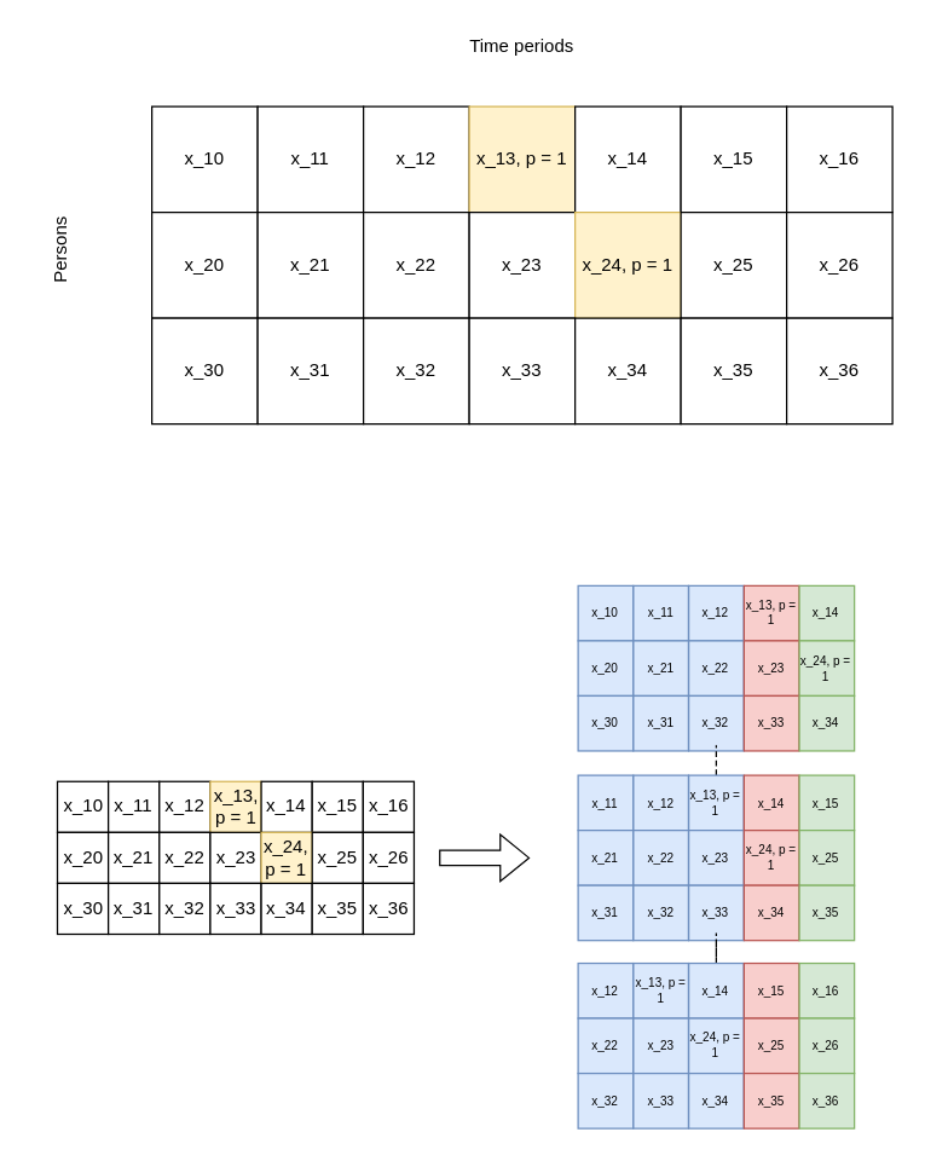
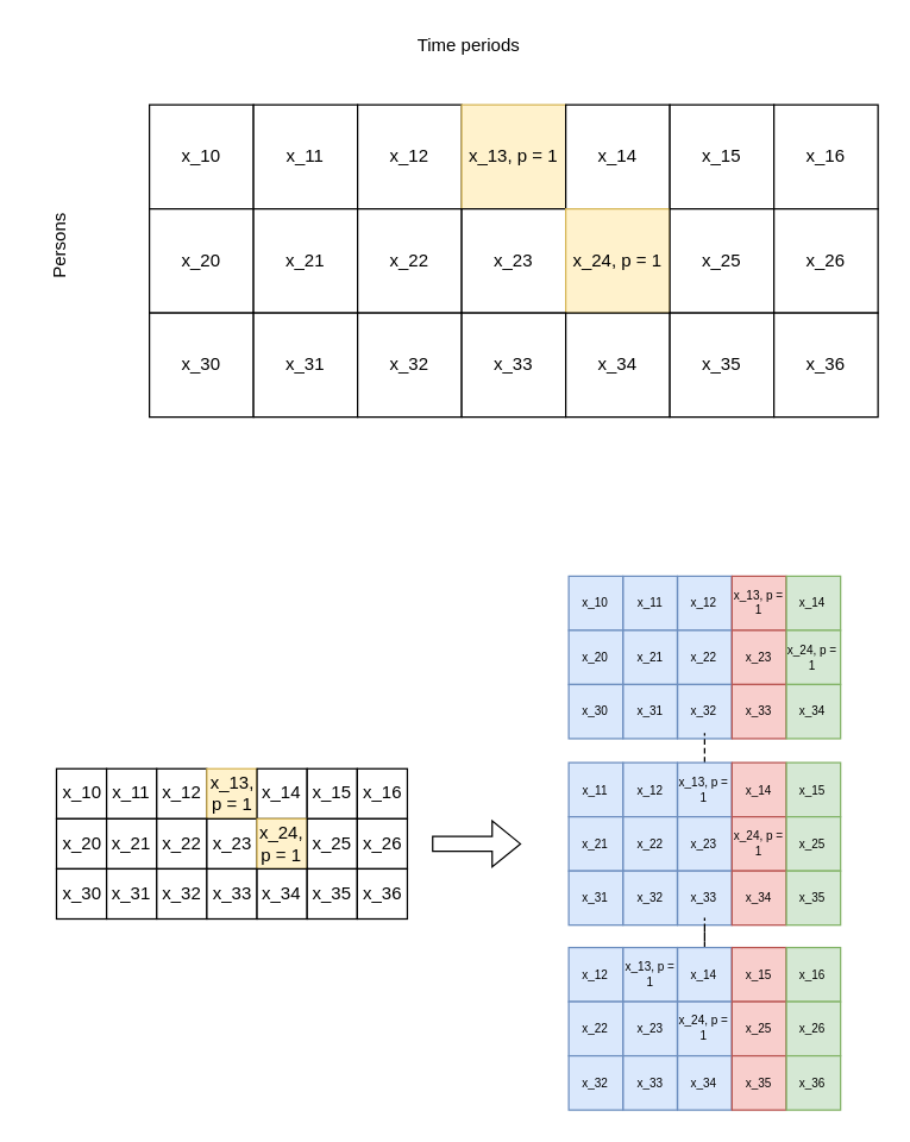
  <mxCell id="0" />
  <mxCell id="1" parent="0" />
  <mxCell id="2" value="x_10" style="whiteSpace=wrap;html=1;aspect=fixed;" vertex="1" parent="1"><mxGeometry x="100" y="70" width="70" height="70" as="geometry" /></mxCell>
  <mxCell id="3" value="x_11" style="whiteSpace=wrap;html=1;aspect=fixed;" vertex="1" parent="1"><mxGeometry x="170" y="70" width="70" height="70" as="geometry" /></mxCell>
  <mxCell id="4" value="x_12" style="whiteSpace=wrap;html=1;aspect=fixed;" vertex="1" parent="1"><mxGeometry x="240" y="70" width="70" height="70" as="geometry" /></mxCell>
  <mxCell id="5" value="x_13, p = 1" style="whiteSpace=wrap;html=1;aspect=fixed;fillColor=#fff2cc;strokeColor=#d6b656;" vertex="1" parent="1"><mxGeometry x="310" y="70" width="70" height="70" as="geometry" /></mxCell>
  <mxCell id="6" value="x_14" style="whiteSpace=wrap;html=1;aspect=fixed;" vertex="1" parent="1"><mxGeometry x="380" y="70" width="70" height="70" as="geometry" /></mxCell>
  <mxCell id="7" value="x_15" style="whiteSpace=wrap;html=1;aspect=fixed;" vertex="1" parent="1"><mxGeometry x="450" y="70" width="70" height="70" as="geometry" /></mxCell>
  <mxCell id="8" value="x_16" style="whiteSpace=wrap;html=1;aspect=fixed;" vertex="1" parent="1"><mxGeometry x="520" y="70" width="70" height="70" as="geometry" /></mxCell>
  <mxCell id="9" value="x_20" style="whiteSpace=wrap;html=1;aspect=fixed;" vertex="1" parent="1"><mxGeometry x="100" y="140" width="70" height="70" as="geometry" /></mxCell>
  <mxCell id="10" value="x_21" style="whiteSpace=wrap;html=1;aspect=fixed;" vertex="1" parent="1"><mxGeometry x="170" y="140" width="70" height="70" as="geometry" /></mxCell>
  <mxCell id="11" value="x_22" style="whiteSpace=wrap;html=1;aspect=fixed;" vertex="1" parent="1"><mxGeometry x="240" y="140" width="70" height="70" as="geometry" /></mxCell>
  <mxCell id="12" value="x_23" style="whiteSpace=wrap;html=1;aspect=fixed;" vertex="1" parent="1"><mxGeometry x="310" y="140" width="70" height="70" as="geometry" /></mxCell>
  <mxCell id="13" value="x_24, p = 1" style="whiteSpace=wrap;html=1;aspect=fixed;fillColor=#fff2cc;strokeColor=#d6b656;" vertex="1" parent="1"><mxGeometry x="380" y="140" width="70" height="70" as="geometry" /></mxCell>
  <mxCell id="14" value="x_25" style="whiteSpace=wrap;html=1;aspect=fixed;" vertex="1" parent="1"><mxGeometry x="450" y="140" width="70" height="70" as="geometry" /></mxCell>
  <mxCell id="15" value="x_26" style="whiteSpace=wrap;html=1;aspect=fixed;" vertex="1" parent="1"><mxGeometry x="520" y="140" width="70" height="70" as="geometry" /></mxCell>
  <mxCell id="16" value="x_30" style="whiteSpace=wrap;html=1;aspect=fixed;" vertex="1" parent="1"><mxGeometry x="100" y="210" width="70" height="70" as="geometry" /></mxCell>
  <mxCell id="17" value="x_31" style="whiteSpace=wrap;html=1;aspect=fixed;" vertex="1" parent="1"><mxGeometry x="170" y="210" width="70" height="70" as="geometry" /></mxCell>
  <mxCell id="18" value="x_32" style="whiteSpace=wrap;html=1;aspect=fixed;" vertex="1" parent="1"><mxGeometry x="240" y="210" width="70" height="70" as="geometry" /></mxCell>
  <mxCell id="19" value="x_33" style="whiteSpace=wrap;html=1;aspect=fixed;" vertex="1" parent="1"><mxGeometry x="310" y="210" width="70" height="70" as="geometry" /></mxCell>
  <mxCell id="20" value="x_34" style="whiteSpace=wrap;html=1;aspect=fixed;" vertex="1" parent="1"><mxGeometry x="380" y="210" width="70" height="70" as="geometry" /></mxCell>
  <mxCell id="21" value="x_35" style="whiteSpace=wrap;html=1;aspect=fixed;" vertex="1" parent="1"><mxGeometry x="450" y="210" width="70" height="70" as="geometry" /></mxCell>
  <mxCell id="22" value="x_36" style="whiteSpace=wrap;html=1;aspect=fixed;" vertex="1" parent="1"><mxGeometry x="520" y="210" width="70" height="70" as="geometry" /></mxCell>
- <mxCell id="23" value="Time periods" style="text;html=1;strokeColor=none;fillColor=none;align=center;verticalAlign=middle;whiteSpace=wrap;rounded=0;" vertex="1" parent="1"><mxGeometry x="290" y="20" width="110" height="20" as="geometry" /></mxCell>
+ <mxCell id="23" value="Time periods" style="text;html=1;strokeColor=none;fillColor=none;align=center;verticalAlign=middle;whiteSpace=wrap;rounded=0;" vertex="1" parent="1"><mxGeometry x="260" y="20" width="110" height="20" as="geometry" /></mxCell>
  <mxCell id="24" value="Persons" style="text;html=1;strokeColor=none;fillColor=none;align=center;verticalAlign=middle;whiteSpace=wrap;rounded=0;rotation=-90;" vertex="1" parent="1"><mxGeometry x="20" y="155" width="40" height="20" as="geometry" /></mxCell>
  <mxCell id="25" value="" style="group" vertex="1" connectable="0" parent="1"><mxGeometry x="382" y="337" width="208" height="409" as="geometry" /></mxCell>
  <mxCell id="26" value="" style="group;fontSize=8;" vertex="1" connectable="0" parent="25"><mxGeometry y="50" width="183" height="359" as="geometry" /></mxCell>
  <mxCell id="27" value="" style="group;fontSize=8;" vertex="1" connectable="0" parent="26"><mxGeometry width="183" height="359" as="geometry" /></mxCell>
  <mxCell id="28" value="x_10" style="whiteSpace=wrap;html=1;aspect=fixed;fillColor=#dae8fc;strokeColor=#6c8ebf;fontSize=8;" vertex="1" parent="27"><mxGeometry width="36.42" height="36.42" as="geometry" /></mxCell>
  <mxCell id="29" value="x_11" style="whiteSpace=wrap;html=1;aspect=fixed;fillColor=#dae8fc;strokeColor=#6c8ebf;fontSize=8;" vertex="1" parent="27"><mxGeometry x="36.6" width="36.42" height="36.42" as="geometry" /></mxCell>
  <mxCell id="30" value="x_12" style="whiteSpace=wrap;html=1;aspect=fixed;fillColor=#dae8fc;strokeColor=#6c8ebf;fontSize=8;" vertex="1" parent="27"><mxGeometry x="73.2" width="36.42" height="36.42" as="geometry" /></mxCell>
  <mxCell id="31" value="x_13, p = 1" style="whiteSpace=wrap;html=1;aspect=fixed;fillColor=#f8cecc;strokeColor=#b85450;fontSize=8;" vertex="1" parent="27"><mxGeometry x="109.8" width="36.42" height="36.42" as="geometry" /></mxCell>
  <mxCell id="32" value="x_14" style="whiteSpace=wrap;html=1;aspect=fixed;fillColor=#d5e8d4;strokeColor=#82b366;fontSize=8;" vertex="1" parent="27"><mxGeometry x="146.4" width="36.42" height="36.42" as="geometry" /></mxCell>
  <mxCell id="33" value="x_20" style="whiteSpace=wrap;html=1;aspect=fixed;fillColor=#dae8fc;strokeColor=#6c8ebf;fontSize=8;" vertex="1" parent="27"><mxGeometry y="36.42" width="36.42" height="36.42" as="geometry" /></mxCell>
  <mxCell id="34" value="x_21" style="whiteSpace=wrap;html=1;aspect=fixed;fillColor=#dae8fc;strokeColor=#6c8ebf;fontSize=8;" vertex="1" parent="27"><mxGeometry x="36.6" y="36.42" width="36.42" height="36.42" as="geometry" /></mxCell>
  <mxCell id="35" value="x_22" style="whiteSpace=wrap;html=1;aspect=fixed;fillColor=#dae8fc;strokeColor=#6c8ebf;fontSize=8;" vertex="1" parent="27"><mxGeometry x="73.2" y="36.42" width="36.42" height="36.42" as="geometry" /></mxCell>
  <mxCell id="36" value="x_23" style="whiteSpace=wrap;html=1;aspect=fixed;fillColor=#f8cecc;strokeColor=#b85450;fontSize=8;" vertex="1" parent="27"><mxGeometry x="109.8" y="36.42" width="36.42" height="36.42" as="geometry" /></mxCell>
  <mxCell id="37" value="x_24, p = 1" style="whiteSpace=wrap;html=1;aspect=fixed;fillColor=#d5e8d4;strokeColor=#82b366;fontSize=8;" vertex="1" parent="27"><mxGeometry x="146.4" y="36.42" width="36.42" height="36.42" as="geometry" /></mxCell>
  <mxCell id="38" value="x_30" style="whiteSpace=wrap;html=1;aspect=fixed;fillColor=#dae8fc;strokeColor=#6c8ebf;fontSize=8;" vertex="1" parent="27"><mxGeometry y="72.841" width="36.42" height="36.42" as="geometry" /></mxCell>
  <mxCell id="39" value="x_31" style="whiteSpace=wrap;html=1;aspect=fixed;fillColor=#dae8fc;strokeColor=#6c8ebf;fontSize=8;" vertex="1" parent="27"><mxGeometry x="36.6" y="72.841" width="36.42" height="36.42" as="geometry" /></mxCell>
  <mxCell id="40" value="x_32" style="whiteSpace=wrap;html=1;aspect=fixed;fillColor=#dae8fc;strokeColor=#6c8ebf;fontSize=8;" vertex="1" parent="27"><mxGeometry x="73.2" y="72.841" width="36.42" height="36.42" as="geometry" /></mxCell>
  <mxCell id="41" value="x_33" style="whiteSpace=wrap;html=1;aspect=fixed;fillColor=#f8cecc;strokeColor=#b85450;fontSize=8;" vertex="1" parent="27"><mxGeometry x="109.8" y="72.841" width="36.42" height="36.42" as="geometry" /></mxCell>
  <mxCell id="42" value="x_34" style="whiteSpace=wrap;html=1;aspect=fixed;fillColor=#d5e8d4;strokeColor=#82b366;fontSize=8;" vertex="1" parent="27"><mxGeometry x="146.4" y="72.841" width="36.42" height="36.42" as="geometry" /></mxCell>
  <mxCell id="43" value="x_11" style="whiteSpace=wrap;html=1;aspect=fixed;fillColor=#dae8fc;strokeColor=#6c8ebf;fontSize=8;" vertex="1" parent="27"><mxGeometry y="125.39" width="36.42" height="36.42" as="geometry" /></mxCell>
  <mxCell id="44" value="x_12" style="whiteSpace=wrap;html=1;aspect=fixed;fillColor=#dae8fc;strokeColor=#6c8ebf;fontSize=8;" vertex="1" parent="27"><mxGeometry x="36.6" y="125.39" width="36.42" height="36.42" as="geometry" /></mxCell>
  <mxCell id="45" value="" style="edgeStyle=orthogonalEdgeStyle;rounded=0;orthogonalLoop=1;jettySize=auto;html=1;dashed=1;endArrow=none;endFill=0;fontSize=8;" edge="1" parent="27" source="46" target="40"><mxGeometry relative="1" as="geometry" /></mxCell>
  <mxCell id="46" value="x_13, p = 1" style="whiteSpace=wrap;html=1;aspect=fixed;fillColor=#dae8fc;strokeColor=#6c8ebf;fontSize=8;" vertex="1" parent="27"><mxGeometry x="73.2" y="125.39" width="36.42" height="36.42" as="geometry" /></mxCell>
  <mxCell id="47" value="x_14" style="whiteSpace=wrap;html=1;aspect=fixed;fillColor=#f8cecc;strokeColor=#b85450;fontSize=8;" vertex="1" parent="27"><mxGeometry x="109.8" y="125.39" width="36.42" height="36.42" as="geometry" /></mxCell>
  <mxCell id="48" value="x_15" style="whiteSpace=wrap;html=1;aspect=fixed;fillColor=#d5e8d4;strokeColor=#82b366;fontSize=8;" vertex="1" parent="27"><mxGeometry x="146.4" y="125.39" width="36.42" height="36.42" as="geometry" /></mxCell>
  <mxCell id="49" value="x_21" style="whiteSpace=wrap;html=1;aspect=fixed;fillColor=#dae8fc;strokeColor=#6c8ebf;fontSize=8;" vertex="1" parent="27"><mxGeometry y="161.81" width="36.42" height="36.42" as="geometry" /></mxCell>
  <mxCell id="50" value="x_22" style="whiteSpace=wrap;html=1;aspect=fixed;fillColor=#dae8fc;strokeColor=#6c8ebf;fontSize=8;" vertex="1" parent="27"><mxGeometry x="36.6" y="161.81" width="36.42" height="36.42" as="geometry" /></mxCell>
  <mxCell id="51" value="x_23" style="whiteSpace=wrap;html=1;aspect=fixed;fillColor=#dae8fc;strokeColor=#6c8ebf;fontSize=8;" vertex="1" parent="27"><mxGeometry x="73.2" y="161.81" width="36.42" height="36.42" as="geometry" /></mxCell>
  <mxCell id="52" value="x_24, p = 1" style="whiteSpace=wrap;html=1;aspect=fixed;fillColor=#f8cecc;strokeColor=#b85450;fontSize=8;" vertex="1" parent="27"><mxGeometry x="109.8" y="161.81" width="36.42" height="36.42" as="geometry" /></mxCell>
  <mxCell id="53" value="x_25" style="whiteSpace=wrap;html=1;aspect=fixed;fillColor=#d5e8d4;strokeColor=#82b366;fontSize=8;" vertex="1" parent="27"><mxGeometry x="146.4" y="161.81" width="36.42" height="36.42" as="geometry" /></mxCell>
  <mxCell id="54" value="x_31" style="whiteSpace=wrap;html=1;aspect=fixed;fillColor=#dae8fc;strokeColor=#6c8ebf;fontSize=8;" vertex="1" parent="27"><mxGeometry y="198.23" width="36.42" height="36.42" as="geometry" /></mxCell>
  <mxCell id="55" value="x_32" style="whiteSpace=wrap;html=1;aspect=fixed;fillColor=#dae8fc;strokeColor=#6c8ebf;fontSize=8;" vertex="1" parent="27"><mxGeometry x="36.6" y="198.23" width="36.42" height="36.42" as="geometry" /></mxCell>
  <mxCell id="56" value="x_33" style="whiteSpace=wrap;html=1;aspect=fixed;fillColor=#dae8fc;strokeColor=#6c8ebf;fontSize=8;" vertex="1" parent="27"><mxGeometry x="73.2" y="198.23" width="36.42" height="36.42" as="geometry" /></mxCell>
  <mxCell id="57" value="x_34" style="whiteSpace=wrap;html=1;aspect=fixed;fillColor=#f8cecc;strokeColor=#b85450;fontSize=8;" vertex="1" parent="27"><mxGeometry x="109.8" y="198.23" width="36.42" height="36.42" as="geometry" /></mxCell>
  <mxCell id="58" value="x_35" style="whiteSpace=wrap;html=1;aspect=fixed;fillColor=#d5e8d4;strokeColor=#82b366;fontSize=8;" vertex="1" parent="27"><mxGeometry x="146.4" y="198.23" width="36.42" height="36.42" as="geometry" /></mxCell>
  <mxCell id="59" value="x_12" style="whiteSpace=wrap;html=1;aspect=fixed;fillColor=#dae8fc;strokeColor=#6c8ebf;fontSize=8;" vertex="1" parent="27"><mxGeometry y="249.739" width="36.42" height="36.42" as="geometry" /></mxCell>
  <mxCell id="60" value="x_13, p = 1" style="whiteSpace=wrap;html=1;aspect=fixed;fillColor=#dae8fc;strokeColor=#6c8ebf;fontSize=8;" vertex="1" parent="27"><mxGeometry x="36.6" y="249.739" width="36.42" height="36.42" as="geometry" /></mxCell>
  <mxCell id="61" value="" style="edgeStyle=orthogonalEdgeStyle;rounded=0;orthogonalLoop=1;jettySize=auto;html=1;dashed=1;endArrow=none;endFill=0;fontSize=8;" edge="1" parent="27" source="62" target="56"><mxGeometry relative="1" as="geometry" /></mxCell>
  <mxCell id="62" value="x_14" style="whiteSpace=wrap;html=1;aspect=fixed;fillColor=#dae8fc;strokeColor=#6c8ebf;fontSize=8;" vertex="1" parent="27"><mxGeometry x="73.2" y="249.739" width="36.42" height="36.42" as="geometry" /></mxCell>
  <mxCell id="63" value="x_15" style="whiteSpace=wrap;html=1;aspect=fixed;fillColor=#f8cecc;strokeColor=#b85450;fontSize=8;" vertex="1" parent="27"><mxGeometry x="109.8" y="249.739" width="36.42" height="36.42" as="geometry" /></mxCell>
  <mxCell id="64" value="x_16" style="whiteSpace=wrap;html=1;aspect=fixed;fillColor=#d5e8d4;strokeColor=#82b366;fontSize=8;" vertex="1" parent="27"><mxGeometry x="146.4" y="249.739" width="36.42" height="36.42" as="geometry" /></mxCell>
  <mxCell id="65" value="x_22" style="whiteSpace=wrap;html=1;aspect=fixed;fillColor=#dae8fc;strokeColor=#6c8ebf;fontSize=8;" vertex="1" parent="27"><mxGeometry y="286.159" width="36.42" height="36.42" as="geometry" /></mxCell>
  <mxCell id="66" value="x_23" style="whiteSpace=wrap;html=1;aspect=fixed;fillColor=#dae8fc;strokeColor=#6c8ebf;fontSize=8;" vertex="1" parent="27"><mxGeometry x="36.6" y="286.159" width="36.42" height="36.42" as="geometry" /></mxCell>
  <mxCell id="67" value="x_24, p = 1" style="whiteSpace=wrap;html=1;aspect=fixed;fillColor=#dae8fc;strokeColor=#6c8ebf;fontSize=8;" vertex="1" parent="27"><mxGeometry x="73.2" y="286.159" width="36.42" height="36.42" as="geometry" /></mxCell>
  <mxCell id="68" value="x_25" style="whiteSpace=wrap;html=1;aspect=fixed;fillColor=#f8cecc;strokeColor=#b85450;fontSize=8;" vertex="1" parent="27"><mxGeometry x="109.8" y="286.159" width="36.42" height="36.42" as="geometry" /></mxCell>
  <mxCell id="69" value="x_26" style="whiteSpace=wrap;html=1;aspect=fixed;fillColor=#d5e8d4;strokeColor=#82b366;fontSize=8;" vertex="1" parent="27"><mxGeometry x="146.4" y="286.159" width="36.42" height="36.42" as="geometry" /></mxCell>
  <mxCell id="70" value="x_32" style="whiteSpace=wrap;html=1;aspect=fixed;fillColor=#dae8fc;strokeColor=#6c8ebf;fontSize=8;" vertex="1" parent="27"><mxGeometry y="322.58" width="36.42" height="36.42" as="geometry" /></mxCell>
  <mxCell id="71" value="x_33" style="whiteSpace=wrap;html=1;aspect=fixed;fillColor=#dae8fc;strokeColor=#6c8ebf;fontSize=8;" vertex="1" parent="27"><mxGeometry x="36.6" y="322.58" width="36.42" height="36.42" as="geometry" /></mxCell>
  <mxCell id="72" value="x_34" style="whiteSpace=wrap;html=1;aspect=fixed;fillColor=#dae8fc;strokeColor=#6c8ebf;fontSize=8;" vertex="1" parent="27"><mxGeometry x="73.2" y="322.58" width="36.42" height="36.42" as="geometry" /></mxCell>
  <mxCell id="73" value="x_35" style="whiteSpace=wrap;html=1;aspect=fixed;fillColor=#f8cecc;strokeColor=#b85450;fontSize=8;" vertex="1" parent="27"><mxGeometry x="109.8" y="322.58" width="36.42" height="36.42" as="geometry" /></mxCell>
  <mxCell id="74" value="x_36" style="whiteSpace=wrap;html=1;aspect=fixed;fillColor=#d5e8d4;strokeColor=#82b366;fontSize=8;" vertex="1" parent="27"><mxGeometry x="146.4" y="322.58" width="36.42" height="36.42" as="geometry" /></mxCell>
  <mxCell id="75" value="" style="group" vertex="1" connectable="0" parent="1"><mxGeometry x="37.5" y="516.5" width="312.5" height="101" as="geometry" /></mxCell>
  <mxCell id="76" style="edgeStyle=orthogonalEdgeStyle;rounded=0;orthogonalLoop=1;jettySize=auto;html=1;endArrow=block;endFill=0;shape=flexArrow;" edge="1" parent="75"><mxGeometry relative="1" as="geometry"><mxPoint x="252.5" y="50.5" as="sourcePoint" /><mxPoint x="312.5" y="50.5" as="targetPoint" /></mxGeometry></mxCell>
  <mxCell id="77" value="" style="group" vertex="1" connectable="0" parent="75"><mxGeometry width="236" height="101" as="geometry" /></mxCell>
  <mxCell id="78" value="" style="group" vertex="1" connectable="0" parent="77"><mxGeometry width="236" height="101" as="geometry" /></mxCell>
  <mxCell id="79" value="" style="group" vertex="1" connectable="0" parent="78"><mxGeometry width="236" height="101" as="geometry" /></mxCell>
  <mxCell id="80" value="" style="group" vertex="1" connectable="0" parent="79"><mxGeometry width="236" height="101" as="geometry" /></mxCell>
  <mxCell id="81" value="x_10" style="whiteSpace=wrap;html=1;aspect=fixed;" vertex="1" parent="80"><mxGeometry width="33.667" height="33.667" as="geometry" /></mxCell>
  <mxCell id="82" value="x_11" style="whiteSpace=wrap;html=1;aspect=fixed;" vertex="1" parent="80"><mxGeometry x="33.714" width="33.667" height="33.667" as="geometry" /></mxCell>
  <mxCell id="83" value="x_12" style="whiteSpace=wrap;html=1;aspect=fixed;" vertex="1" parent="80"><mxGeometry x="67.429" width="33.667" height="33.667" as="geometry" /></mxCell>
  <mxCell id="84" value="x_13, p = 1" style="whiteSpace=wrap;html=1;aspect=fixed;fillColor=#fff2cc;strokeColor=#d6b656;" vertex="1" parent="80"><mxGeometry x="101.143" width="33.667" height="33.667" as="geometry" /></mxCell>
  <mxCell id="85" value="x_14" style="whiteSpace=wrap;html=1;aspect=fixed;" vertex="1" parent="80"><mxGeometry x="134.857" width="33.667" height="33.667" as="geometry" /></mxCell>
  <mxCell id="86" value="x_15" style="whiteSpace=wrap;html=1;aspect=fixed;" vertex="1" parent="80"><mxGeometry x="168.571" width="33.667" height="33.667" as="geometry" /></mxCell>
  <mxCell id="87" value="x_16" style="whiteSpace=wrap;html=1;aspect=fixed;" vertex="1" parent="80"><mxGeometry x="202.286" width="33.667" height="33.667" as="geometry" /></mxCell>
  <mxCell id="88" value="x_20" style="whiteSpace=wrap;html=1;aspect=fixed;" vertex="1" parent="80"><mxGeometry y="33.667" width="33.667" height="33.667" as="geometry" /></mxCell>
  <mxCell id="89" value="x_21" style="whiteSpace=wrap;html=1;aspect=fixed;" vertex="1" parent="80"><mxGeometry x="33.714" y="33.667" width="33.667" height="33.667" as="geometry" /></mxCell>
  <mxCell id="90" value="x_22" style="whiteSpace=wrap;html=1;aspect=fixed;" vertex="1" parent="80"><mxGeometry x="67.429" y="33.667" width="33.667" height="33.667" as="geometry" /></mxCell>
  <mxCell id="91" value="x_23" style="whiteSpace=wrap;html=1;aspect=fixed;" vertex="1" parent="80"><mxGeometry x="101.143" y="33.667" width="33.667" height="33.667" as="geometry" /></mxCell>
  <mxCell id="92" value="x_24, p = 1" style="whiteSpace=wrap;html=1;aspect=fixed;fillColor=#fff2cc;strokeColor=#d6b656;" vertex="1" parent="80"><mxGeometry x="134.857" y="33.667" width="33.667" height="33.667" as="geometry" /></mxCell>
  <mxCell id="93" value="x_25" style="whiteSpace=wrap;html=1;aspect=fixed;" vertex="1" parent="80"><mxGeometry x="168.571" y="33.667" width="33.667" height="33.667" as="geometry" /></mxCell>
  <mxCell id="94" value="x_26" style="whiteSpace=wrap;html=1;aspect=fixed;" vertex="1" parent="80"><mxGeometry x="202.286" y="33.667" width="33.667" height="33.667" as="geometry" /></mxCell>
  <mxCell id="95" value="x_30" style="whiteSpace=wrap;html=1;aspect=fixed;" vertex="1" parent="80"><mxGeometry y="67.333" width="33.667" height="33.667" as="geometry" /></mxCell>
  <mxCell id="96" value="x_31" style="whiteSpace=wrap;html=1;aspect=fixed;" vertex="1" parent="80"><mxGeometry x="33.714" y="67.333" width="33.667" height="33.667" as="geometry" /></mxCell>
  <mxCell id="97" value="x_32" style="whiteSpace=wrap;html=1;aspect=fixed;" vertex="1" parent="80"><mxGeometry x="67.429" y="67.333" width="33.667" height="33.667" as="geometry" /></mxCell>
  <mxCell id="98" value="x_33" style="whiteSpace=wrap;html=1;aspect=fixed;" vertex="1" parent="80"><mxGeometry x="101.143" y="67.333" width="33.667" height="33.667" as="geometry" /></mxCell>
  <mxCell id="99" value="x_34" style="whiteSpace=wrap;html=1;aspect=fixed;" vertex="1" parent="80"><mxGeometry x="134.857" y="67.333" width="33.667" height="33.667" as="geometry" /></mxCell>
  <mxCell id="100" value="x_35" style="whiteSpace=wrap;html=1;aspect=fixed;" vertex="1" parent="80"><mxGeometry x="168.571" y="67.333" width="33.667" height="33.667" as="geometry" /></mxCell>
  <mxCell id="101" value="x_36" style="whiteSpace=wrap;html=1;aspect=fixed;" vertex="1" parent="80"><mxGeometry x="202.286" y="67.333" width="33.667" height="33.667" as="geometry" /></mxCell>
